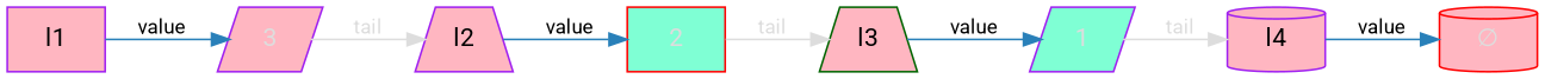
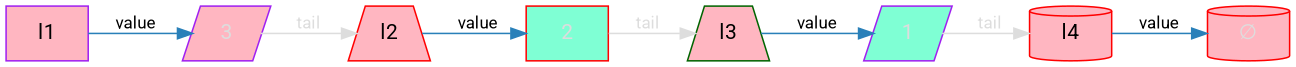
  digraph {
    rankdir=LR
    splines=false
    node [color=purple fillcolor=lightpink fontcolor="#dddddd" fontname="Segoe UI,Roboto,Helvetica,Arial,sans-serif" shape=parallelogram style=filled]
    edge [color="#2980B9" fontcolor="#000000" fontname="Segoe UI,Roboto,Helvetica,Arial,sans-serif" fontsize=11]
    n1 [label=3]
    l1 [fontcolor="#000000" shape=box]
-   l2 [fontcolor="#000000" shape=trapezium]
+   l2 [color=red fontcolor="#000000" shape=trapezium]
    n4 [color=red fillcolor=aquamarine label=2 shape=box]
    l3 [color=darkgreen fontcolor="#000000" shape=trapezium]
    n6 [fillcolor=aquamarine label=1]
-   l4 [fontcolor="#000000" shape=cylinder]
+   l4 [color=red fontcolor="#000000" shape=cylinder]
    n8 [color=red label="∅" shape=cylinder]
    n1 -> l2 [color="#dddddd" fontcolor="#dddddd" label=tail]
    l1 -> n1 [label=value]
    l2 -> n4 [label=value]
    n4 -> l3 [color="#dddddd" fontcolor="#dddddd" label=tail]
    l3 -> n6 [label=value]
    n6 -> l4 [color="#dddddd" fontcolor="#dddddd" label=tail]
    l4 -> n8 [label=value]
  }
